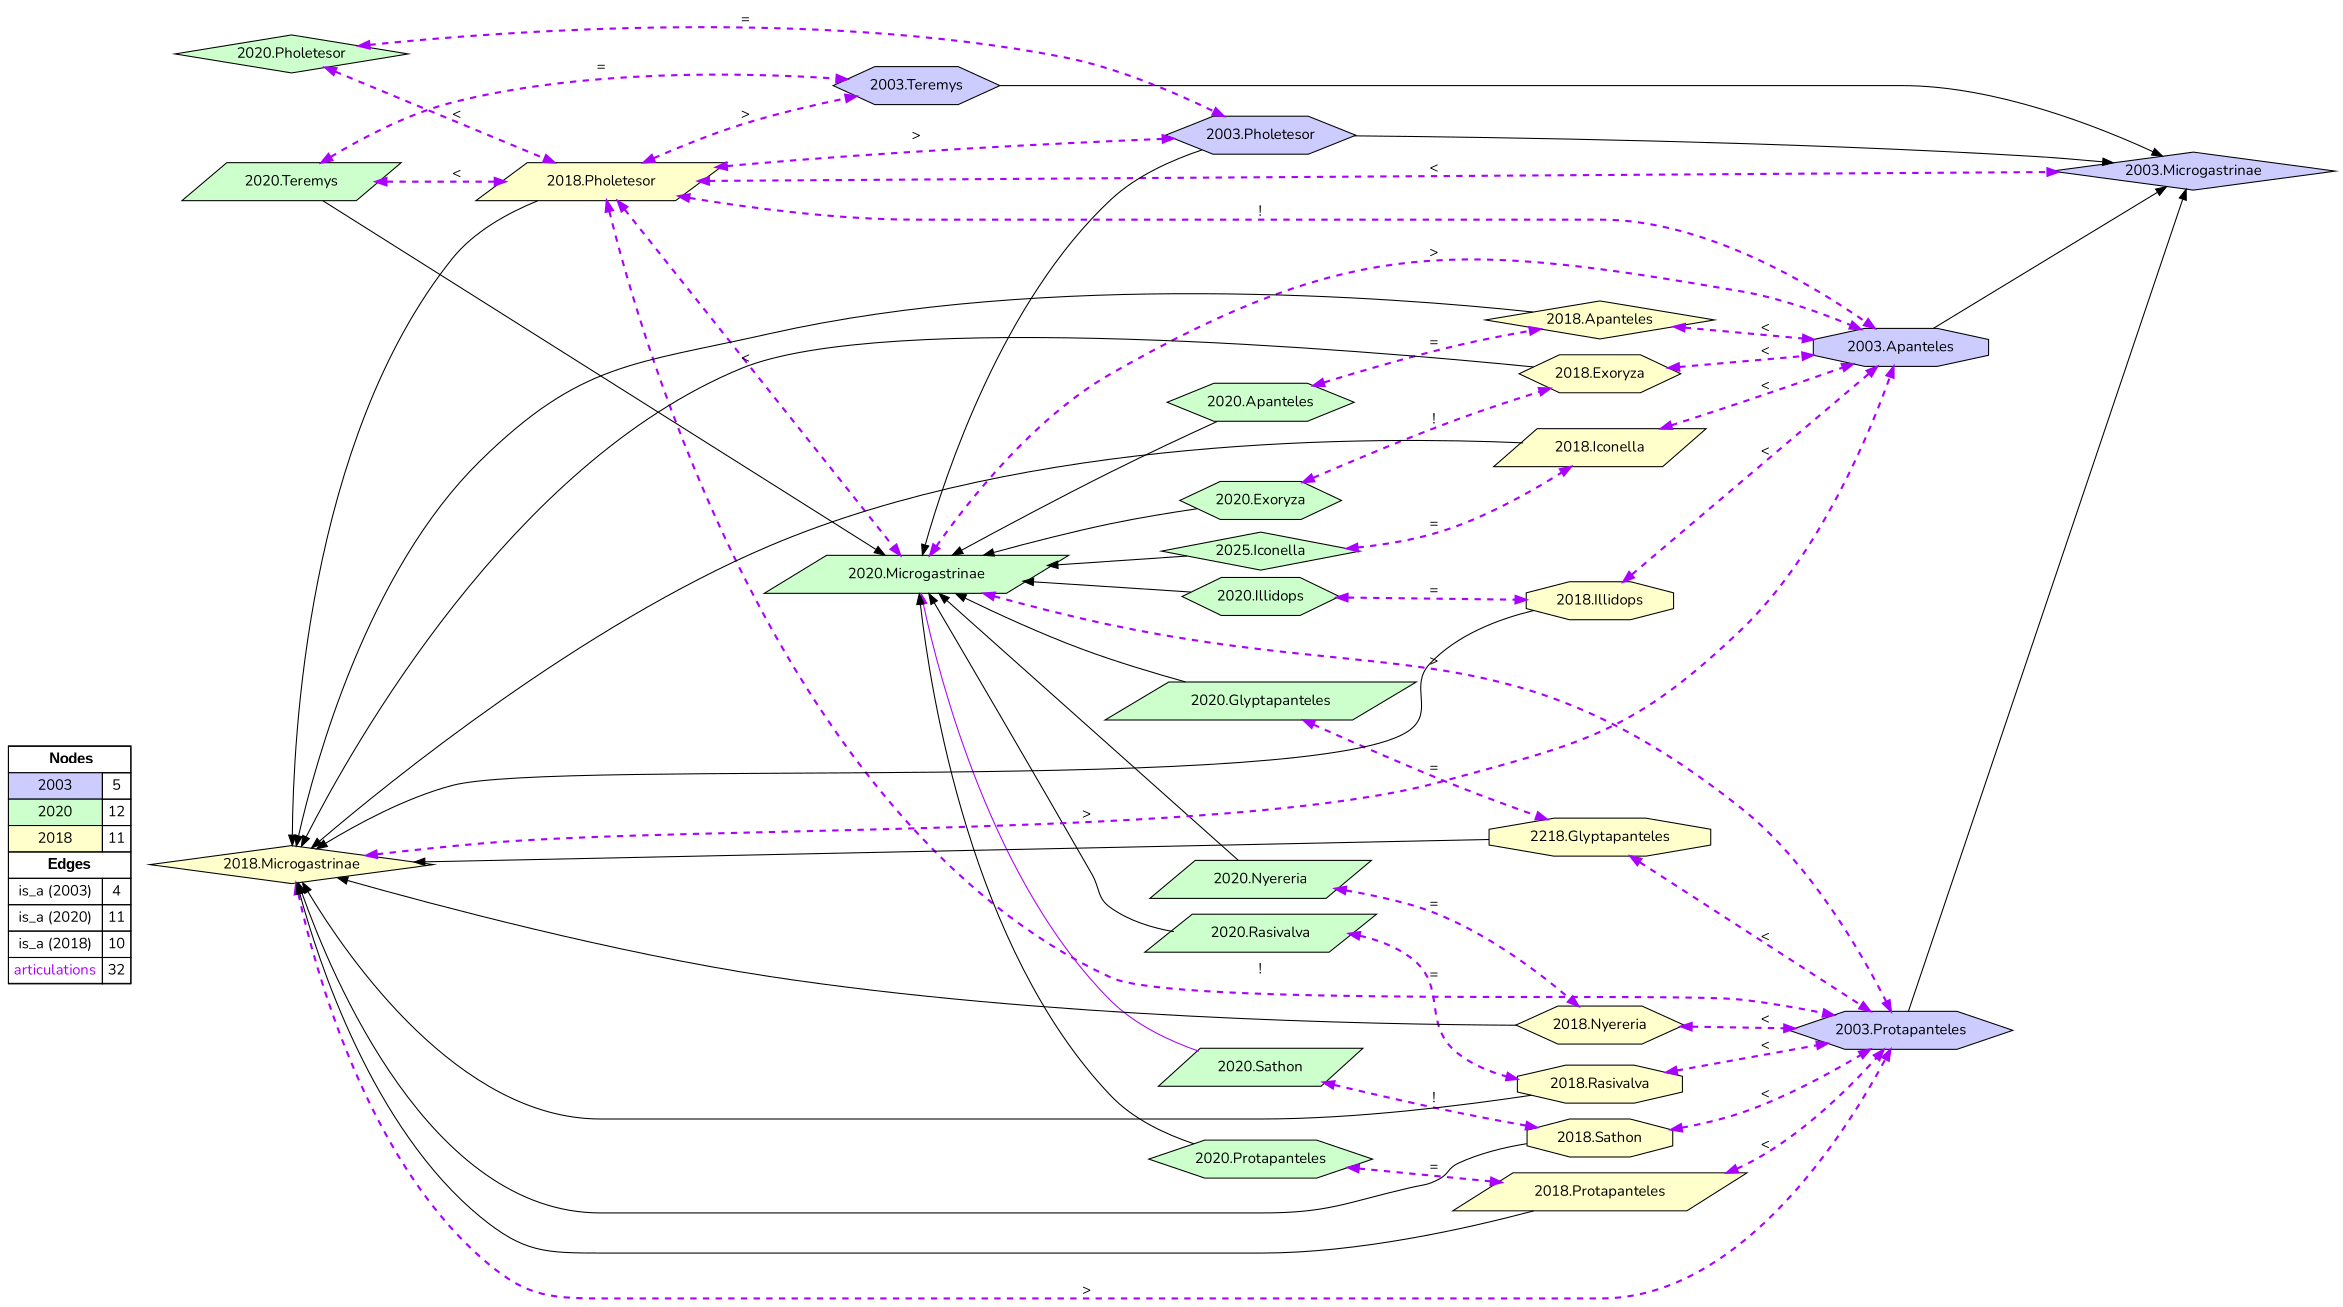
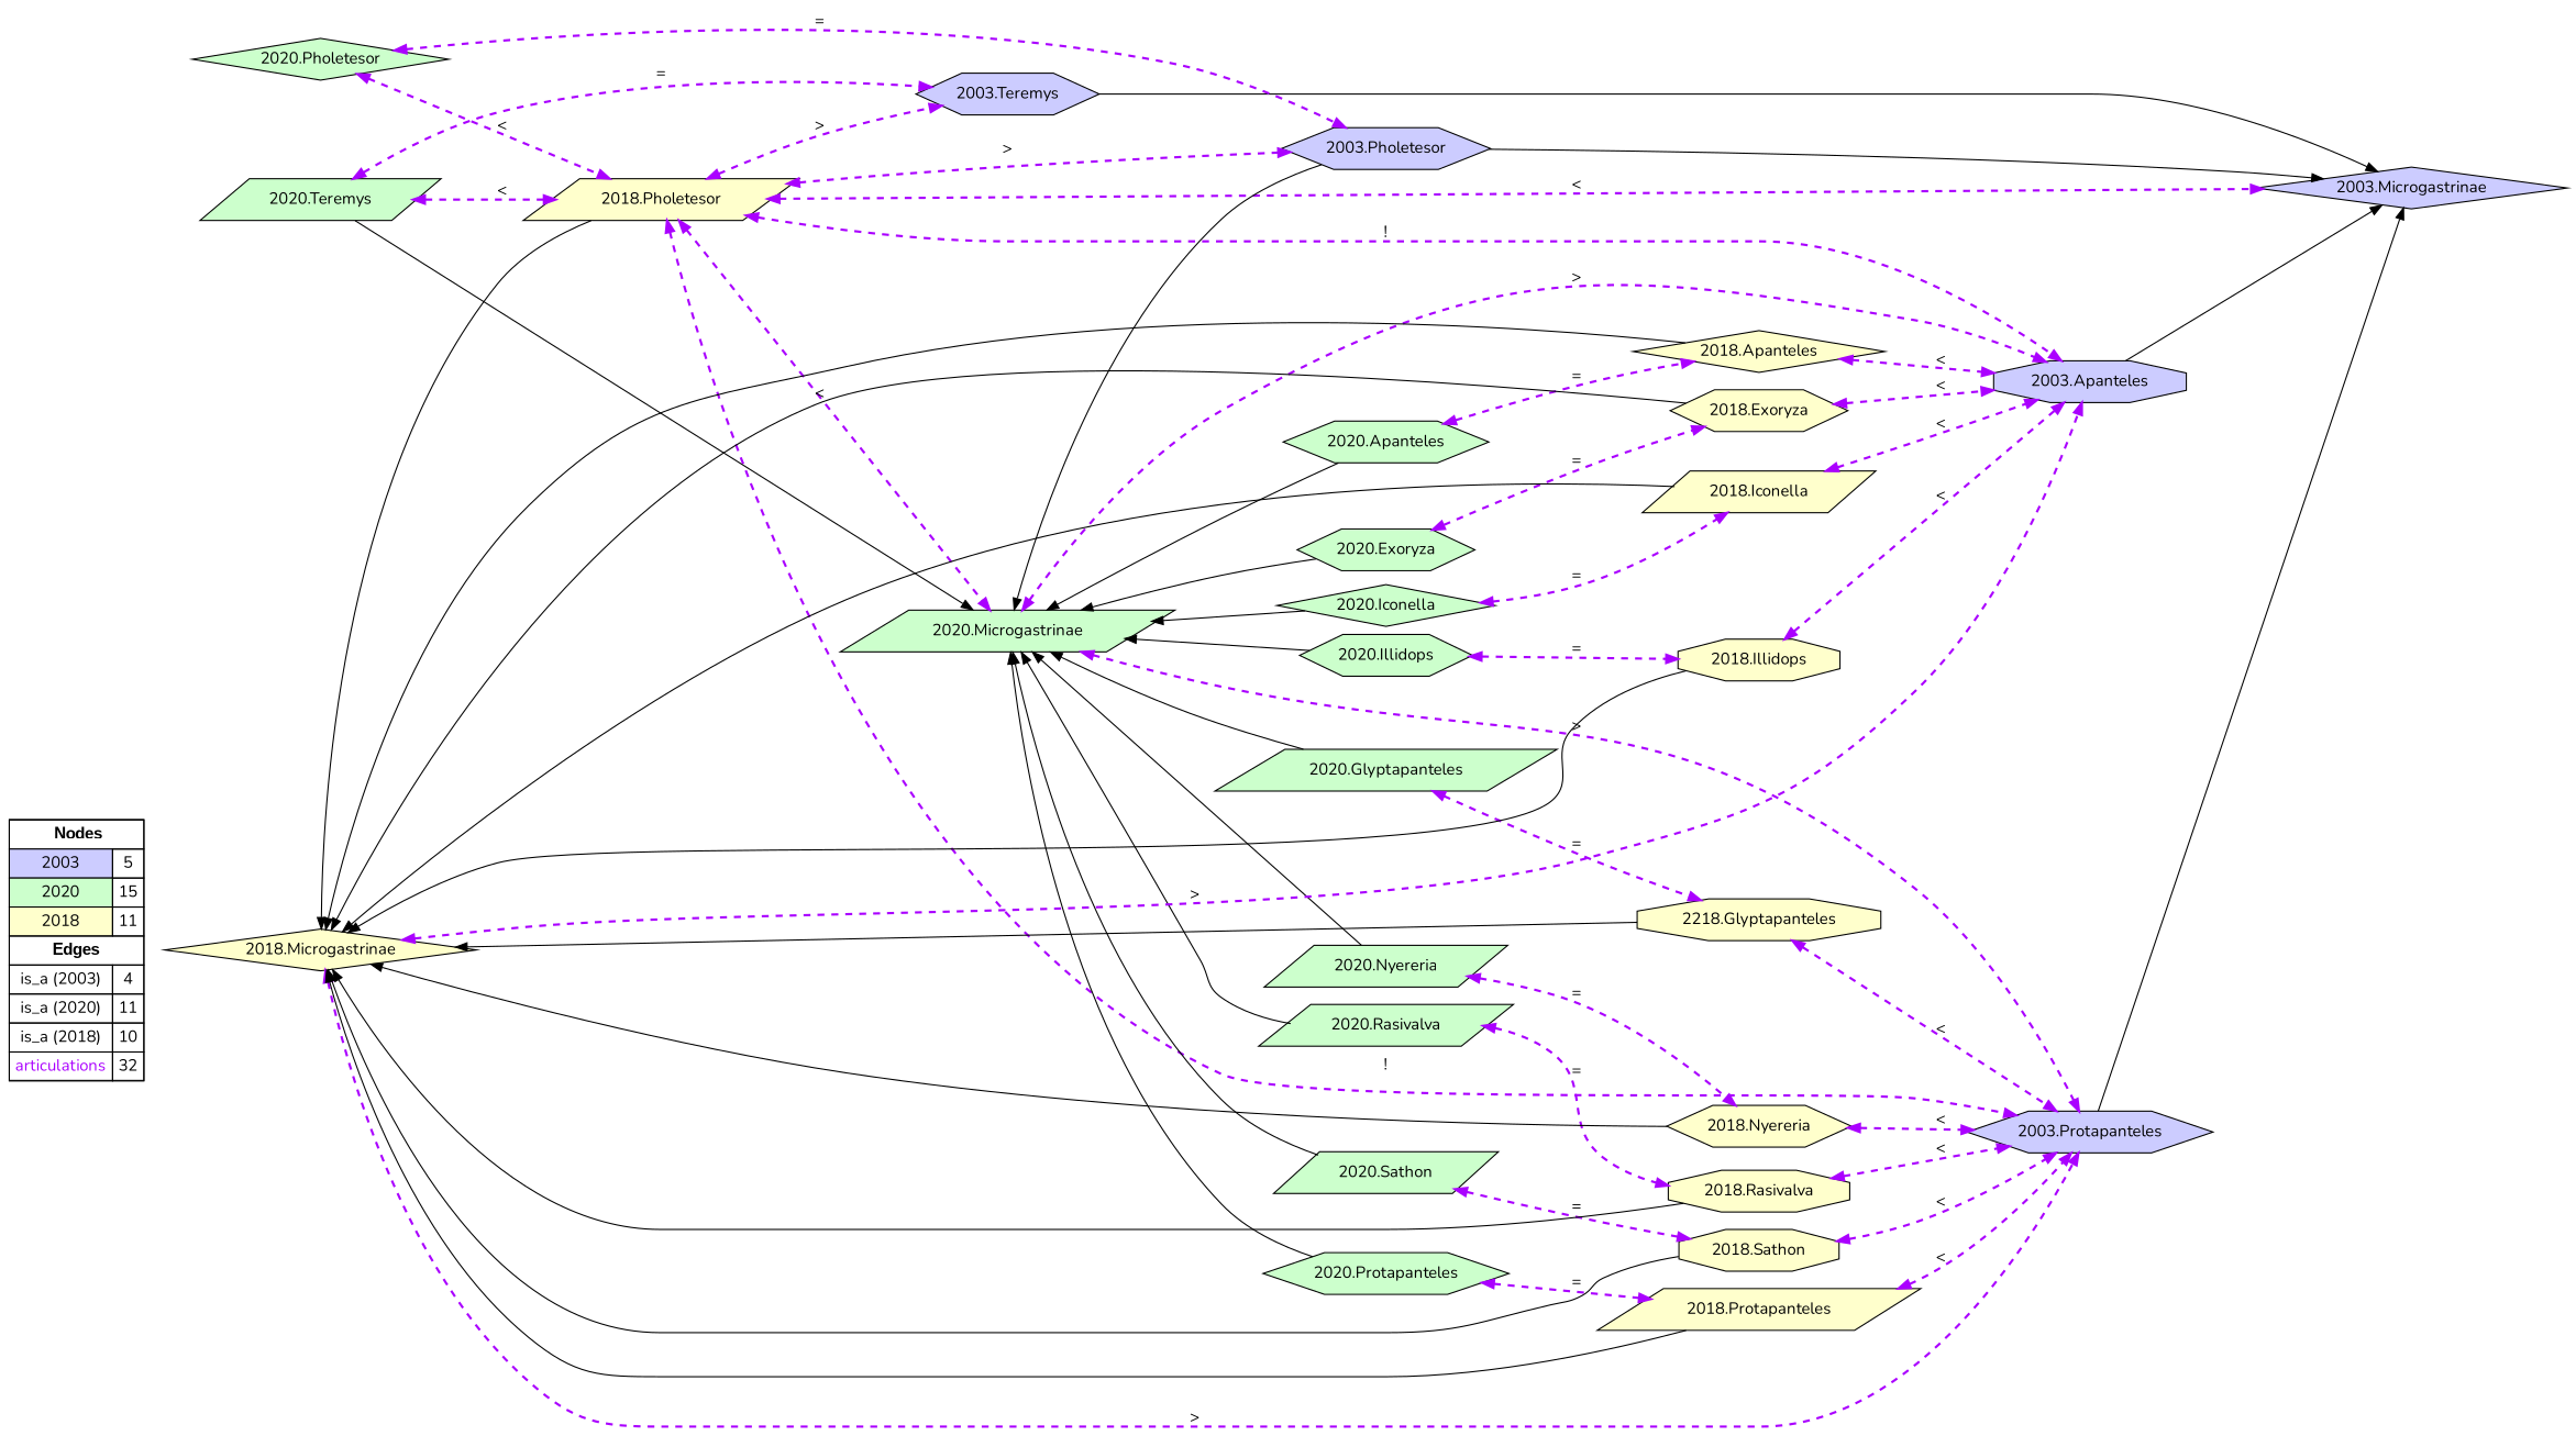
  digraph {
    fontname=Nunito
    rankdir=LR
    node [fillcolor="#CCFFCC" fontname=Nunito shape=hexagon style=filled]
    edge [color="#AA00FF" constraint=true dir=both fontname=Nunito penwidth=2 style=dashed]
-   n1 [fillcolor=white label=<   <TABLE BORDER="0" CELLBORDER="1" CELLSPACING="0" CELLPADDING="4">  <TR> <TD COLSPAN="2"><font face="Arial Black"> Nodes</font></TD> </TR>  <TR>   <TD bgcolor="#CCCCFF" fontname="helvetica">2003</TD>   <TD>5</TD>   </TR>  <TR>   <TD bgcolor="#CCFFCC" fontname="helvetica">2020</TD>   <TD>12</TD>   </TR>  <TR>   <TD bgcolor="#FFFFCC" fontname="helvetica">2018</TD>   <TD>11</TD>   </TR>  <TR> <TD COLSPAN="2"><font face = "Arial Black"> Edges </font></TD> </TR>  <TR>   <TD><font color ="#000000">is_a (2003)</font></TD><TD>4</TD> </TR> <TR>   <TD><font color ="#000000">is_a (2020)</font></TD><TD>11</TD> </TR> <TR>   <TD><font color ="#000000">is_a (2018)</font></TD><TD>10</TD> </TR> <TR>   <TD><font color ="#AA00FF">articulations</font></TD><TD>32</TD> </TR> </TABLE>   > margin=0 shape=box]
+   n1 [fillcolor=white label=<   <TABLE BORDER="0" CELLBORDER="1" CELLSPACING="0" CELLPADDING="4">  <TR> <TD COLSPAN="2"><font face="Arial Black"> Nodes</font></TD> </TR>  <TR>   <TD bgcolor="#CCCCFF" fontname="helvetica">2003</TD>   <TD>5</TD>   </TR>  <TR>   <TD bgcolor="#CCFFCC" fontname="helvetica">2020</TD>   <TD>15</TD>   </TR>  <TR>   <TD bgcolor="#FFFFCC" fontname="helvetica">2018</TD>   <TD>11</TD>   </TR>  <TR> <TD COLSPAN="2"><font face = "Arial Black"> Edges </font></TD> </TR>  <TR>   <TD><font color ="#000000">is_a (2003)</font></TD><TD>4</TD> </TR> <TR>   <TD><font color ="#000000">is_a (2020)</font></TD><TD>11</TD> </TR> <TR>   <TD><font color ="#000000">is_a (2018)</font></TD><TD>10</TD> </TR> <TR>   <TD><font color ="#AA00FF">articulations</font></TD><TD>32</TD> </TR> </TABLE>   > margin=0 shape=box]
    "2003.Microgastrinae" [fillcolor="#CCCCFF" shape=diamond]
    "2003.Teremys" [fillcolor="#CCCCFF"]
    "2003.Pholetesor" [fillcolor="#CCCCFF"]
    "2003.Protapanteles" [fillcolor="#CCCCFF"]
    "2003.Apanteles" [fillcolor="#CCCCFF" shape=octagon]
    "2020.Glyptapanteles" [shape=parallelogram]
    n8 [fillcolor="#FFFFCC" label="2218.Glyptapanteles" shape=octagon]
    "2020.Rasivalva" [shape=parallelogram]
    "2018.Rasivalva" [fillcolor="#FFFFCC" shape=octagon]
    "2020.Teremys" [shape=parallelogram]
    "2018.Pholetesor" [fillcolor="#FFFFCC" shape=parallelogram]
    "2020.Microgastrinae" [shape=parallelogram]
    "2018.Illidops" [fillcolor="#FFFFCC" shape=octagon]
    "2020.Illidops"
    "2020.Sathon" [shape=parallelogram]
    "2020.Apanteles"
    "2020.Protapanteles"
    "2020.Nyereria" [shape=parallelogram]
    "2020.Exoryza"
-   "2020.Iconella" [shape=diamond label="2025.Iconella"]
+   "2020.Iconella" [shape=diamond]
    "2018.Sathon" [fillcolor="#FFFFCC" shape=octagon]
    "2020.Pholetesor" [shape=diamond]
    "2018.Apanteles" [fillcolor="#FFFFCC" shape=diamond]
    "2018.Protapanteles" [fillcolor="#FFFFCC" shape=parallelogram]
    "2018.Nyereria" [fillcolor="#FFFFCC"]
    "2018.Exoryza" [fillcolor="#FFFFCC"]
    "2018.Iconella" [fillcolor="#FFFFCC" shape=parallelogram]
    "2018.Microgastrinae" [fillcolor="#FFFFCC" shape=diamond]
    subgraph sub_1 {
      rank=source
      n1
    }
    "2003.Teremys" -> "2003.Microgastrinae" [color="#000000" dir=forward penwidth=1 style=solid]
    "2003.Pholetesor" -> "2003.Microgastrinae" [color="#000000" dir=forward penwidth=1 style=solid]
    "2003.Protapanteles" -> "2003.Microgastrinae" [color="#000000" dir=forward penwidth=1 style=solid]
    "2003.Apanteles" -> "2003.Microgastrinae" [color="#000000" dir=forward penwidth=1 style=solid]
    "2020.Glyptapanteles" -> n8 [label="="]
    n8 -> "2003.Protapanteles" [label="<"]
    "2020.Rasivalva" -> "2018.Rasivalva" [label="="]
    "2018.Rasivalva" -> "2003.Protapanteles" [label="<"]
    "2020.Teremys" -> "2003.Teremys" [label="="]
    "2020.Teremys" -> "2018.Pholetesor" [label="<"]
    "2018.Pholetesor" -> "2003.Microgastrinae" [label="<"]
    "2018.Pholetesor" -> "2003.Teremys" [label=">"]
    "2018.Pholetesor" -> "2003.Pholetesor" [label=">"]
    "2018.Pholetesor" -> "2003.Protapanteles" [label="!"]
    "2018.Pholetesor" -> "2003.Apanteles" [label="!"]
    "2018.Pholetesor" -> "2020.Microgastrinae" [label="<"]
    "2020.Microgastrinae" -> "2003.Pholetesor" [color="#000000" dir=back penwidth=1 style=solid]
    "2020.Microgastrinae" -> "2003.Protapanteles" [label=">"]
    "2020.Microgastrinae" -> "2003.Apanteles" [label=">"]
    "2020.Microgastrinae" -> "2020.Glyptapanteles" [color="#000000" dir=back penwidth=1 style=solid]
    "2020.Microgastrinae" -> "2020.Rasivalva" [color="#000000" dir=back penwidth=1 style=solid]
    "2020.Microgastrinae" -> "2020.Teremys" [color="#000000" dir=back penwidth=1 style=solid]
    "2020.Microgastrinae" -> "2020.Illidops" [color="#000000" dir=back penwidth=1 style=solid]
-   "2020.Microgastrinae" -> "2020.Sathon" [dir=back penwidth=1 style=solid]
+   "2020.Microgastrinae" -> "2020.Sathon" [color="#000000" dir=back penwidth=1 style=solid]
    "2020.Microgastrinae" -> "2020.Apanteles" [color="#000000" dir=back penwidth=1 style=solid]
    "2020.Microgastrinae" -> "2020.Protapanteles" [color="#000000" dir=back penwidth=1 style=solid]
    "2020.Microgastrinae" -> "2020.Nyereria" [color="#000000" dir=back penwidth=1 style=solid]
    "2020.Microgastrinae" -> "2020.Exoryza" [color="#000000" dir=back penwidth=1 style=solid]
    "2020.Microgastrinae" -> "2020.Iconella" [color="#000000" dir=back penwidth=1 style=solid]
    "2018.Illidops" -> "2003.Apanteles" [label="<"]
    "2020.Illidops" -> "2018.Illidops" [label="="]
-   "2020.Sathon" -> "2018.Sathon" [label="!"]
+   "2020.Sathon" -> "2018.Sathon" [label="="]
    "2020.Apanteles" -> "2018.Apanteles" [label="="]
    "2020.Protapanteles" -> "2018.Protapanteles" [label="="]
    "2020.Nyereria" -> "2018.Nyereria" [label="="]
-   "2020.Exoryza" -> "2018.Exoryza" [label="!"]
+   "2020.Exoryza" -> "2018.Exoryza" [label="="]
    "2020.Iconella" -> "2018.Iconella" [label="="]
    "2018.Sathon" -> "2003.Protapanteles" [label="<"]
    "2020.Pholetesor" -> "2003.Pholetesor" [label="="]
    "2020.Pholetesor" -> "2018.Pholetesor" [label="<"]
    "2018.Apanteles" -> "2003.Apanteles" [label="<"]
    "2018.Protapanteles" -> "2003.Protapanteles" [label="<"]
    "2018.Nyereria" -> "2003.Protapanteles" [label="<"]
    "2018.Exoryza" -> "2003.Apanteles" [label="<"]
    "2018.Iconella" -> "2003.Apanteles" [label="<"]
    "2018.Microgastrinae" -> "2003.Protapanteles" [label=">"]
    "2018.Microgastrinae" -> "2003.Apanteles" [label=">"]
    "2018.Microgastrinae" -> n8 [color="#000000" dir=back penwidth=1 style=solid]
    "2018.Microgastrinae" -> "2018.Rasivalva" [color="#000000" dir=back penwidth=1 style=solid]
    "2018.Microgastrinae" -> "2018.Pholetesor" [color="#000000" dir=back penwidth=1 style=solid]
    "2018.Microgastrinae" -> "2018.Illidops" [color="#000000" dir=back penwidth=1 style=solid]
    "2018.Microgastrinae" -> "2018.Sathon" [color="#000000" dir=back penwidth=1 style=solid]
    "2018.Microgastrinae" -> "2018.Apanteles" [color="#000000" dir=back penwidth=1 style=solid]
    "2018.Microgastrinae" -> "2018.Protapanteles" [color="#000000" dir=back penwidth=1 style=solid]
    "2018.Microgastrinae" -> "2018.Nyereria" [color="#000000" dir=back penwidth=1 style=solid]
    "2018.Microgastrinae" -> "2018.Exoryza" [color="#000000" dir=back penwidth=1 style=solid]
    "2018.Microgastrinae" -> "2018.Iconella" [color="#000000" dir=back penwidth=1 style=solid]
  }
